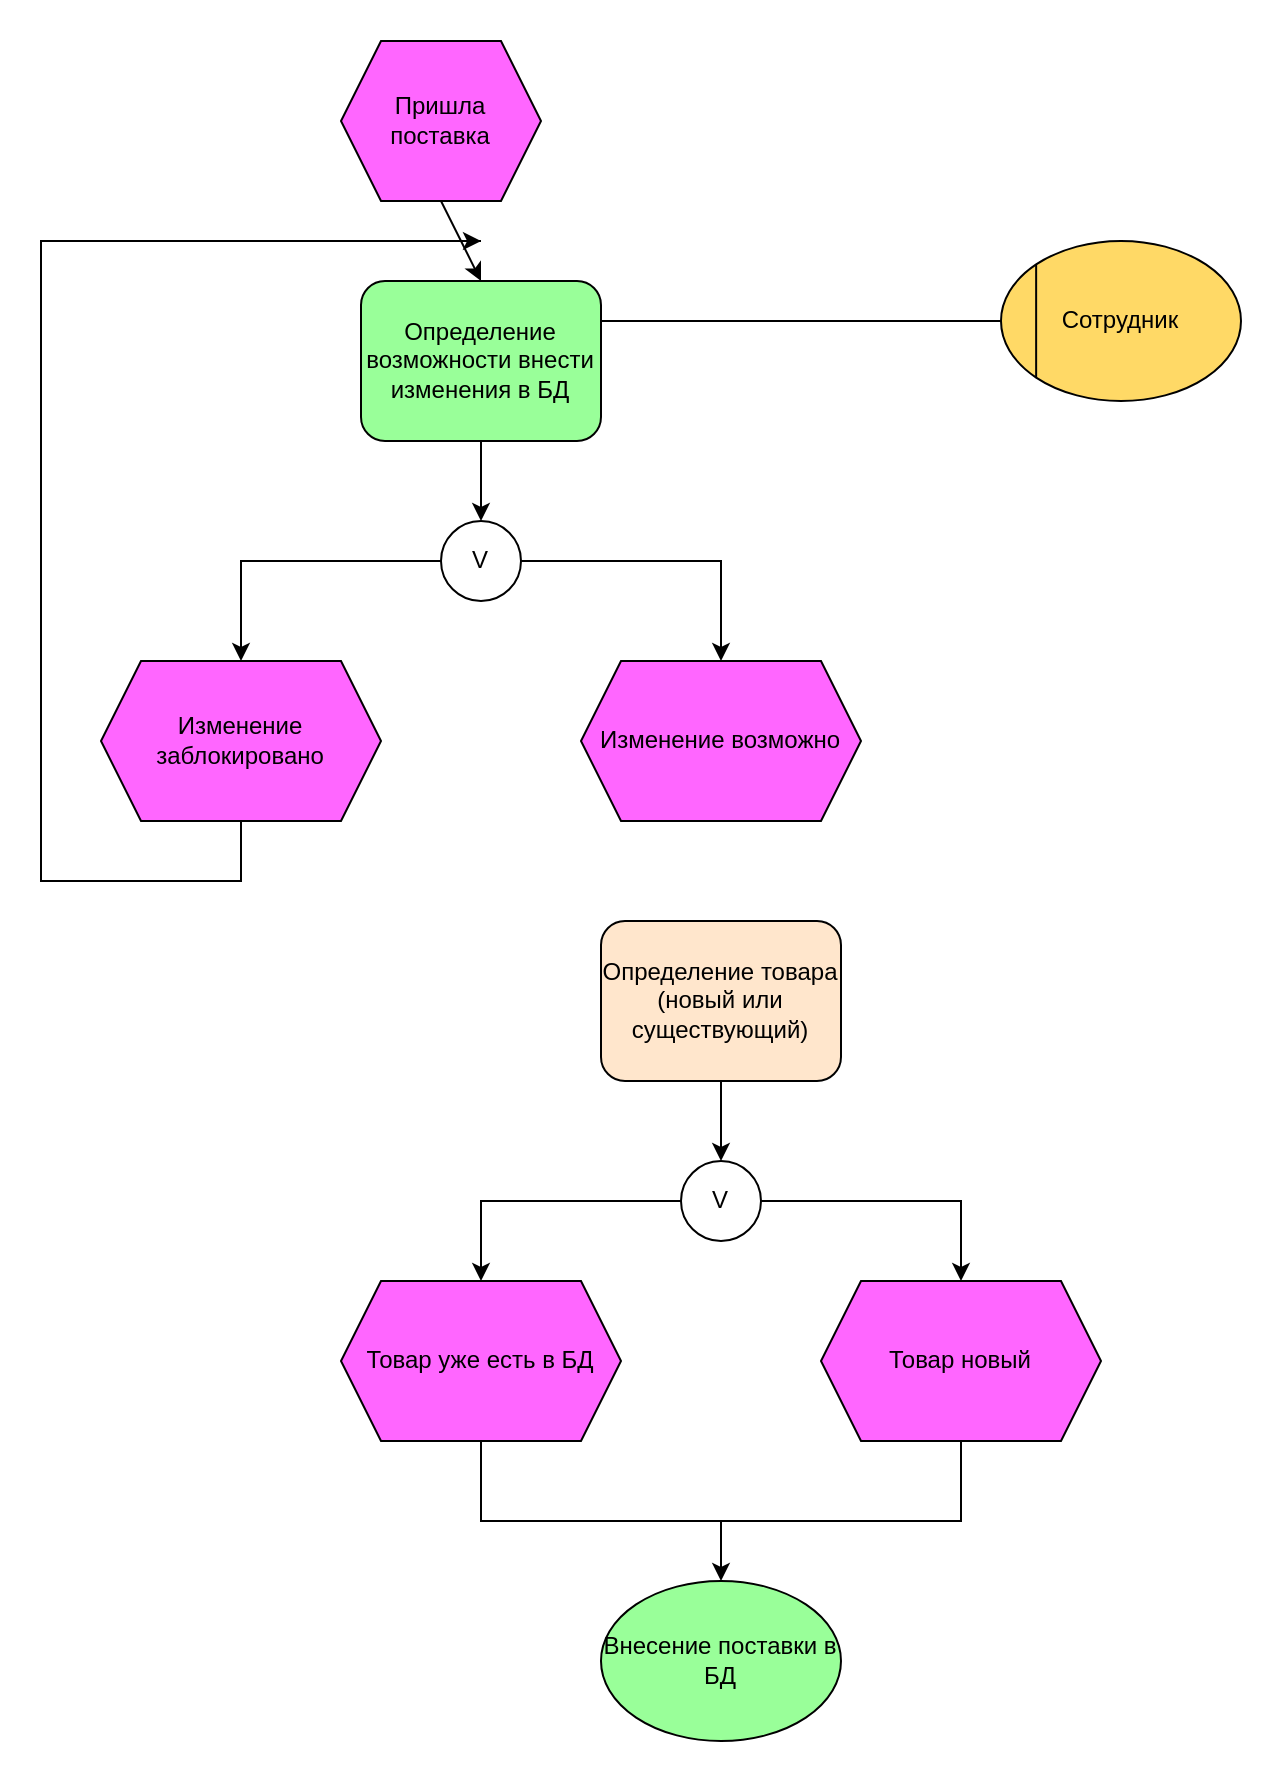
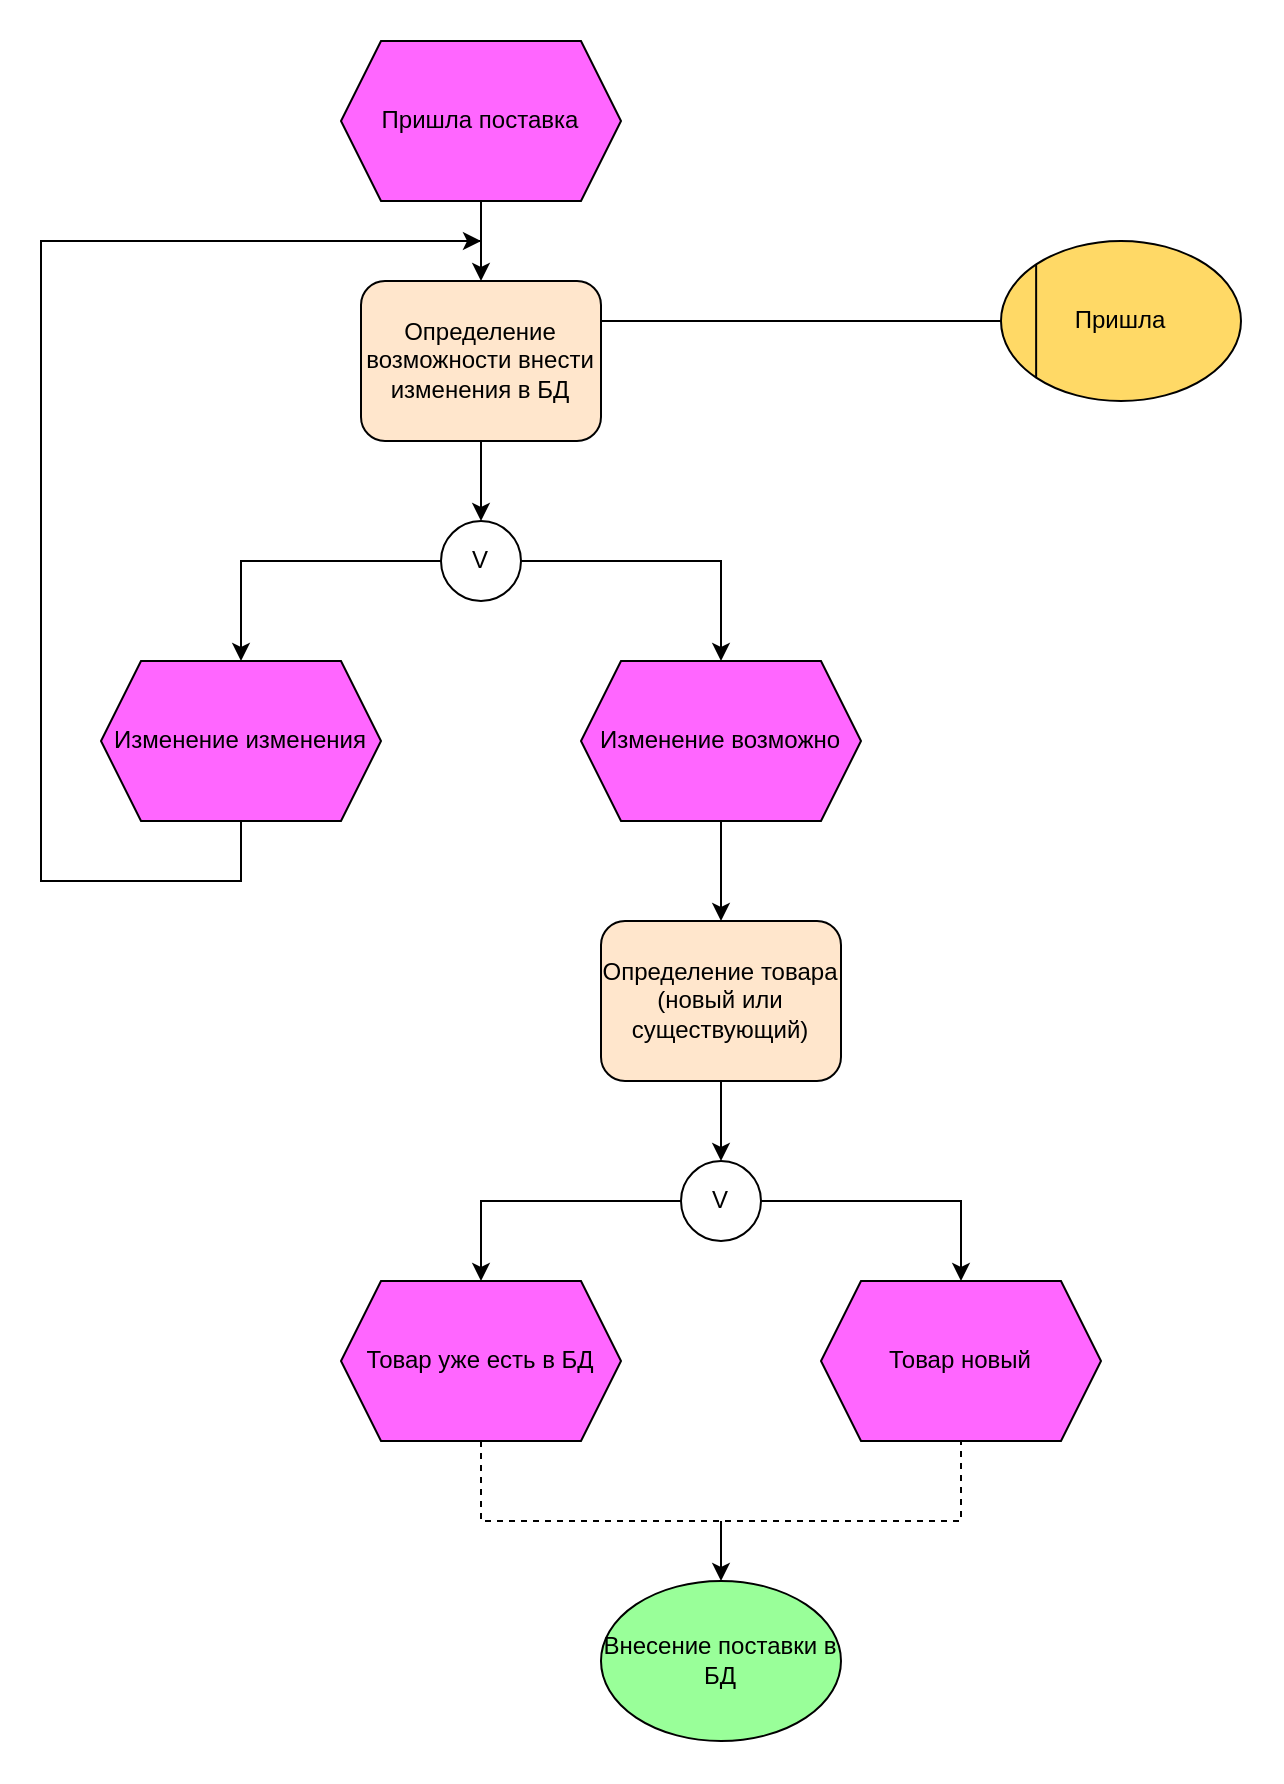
  <mxCell id="0" />
  <mxCell id="1" parent="0" />
  <mxCell id="2" value="" style="ellipse;whiteSpace=wrap;html=1;aspect=fixed;" parent="1" vertex="1"><mxGeometry x="220" y="260" width="40" height="40" as="geometry" /></mxCell>
- <mxCell id="3" value="Пришла поставка" style="shape=hexagon;perimeter=hexagonPerimeter2;whiteSpace=wrap;html=1;fixedSize=1;fillColor=#FF66FF;" vertex="1" parent="1"><mxGeometry x="170" y="20" width="100" height="80" as="geometry" /></mxCell>
- <mxCell id="4" value="Определение возможности внести изменения в БД" style="rounded=1;whiteSpace=wrap;html=1;fillColor=#99FF99;" vertex="1" parent="1"><mxGeometry x="180" y="140" width="120" height="80" as="geometry" /></mxCell>
+ <mxCell id="3" value="Пришла поставка" style="shape=hexagon;perimeter=hexagonPerimeter2;whiteSpace=wrap;html=1;fixedSize=1;fillColor=#FF66FF;" vertex="1" parent="1"><mxGeometry x="170" y="20" width="140" height="80" as="geometry" /></mxCell>
+ <mxCell id="4" value="Определение возможности внести изменения в БД" style="rounded=1;whiteSpace=wrap;html=1;fillColor=#ffe6cc;" vertex="1" parent="1"><mxGeometry x="180" y="140" width="120" height="80" as="geometry" /></mxCell>
  <mxCell id="5" value="V" style="text;html=1;strokeColor=none;fillColor=none;align=center;verticalAlign=middle;whiteSpace=wrap;rounded=0;" vertex="1" parent="1"><mxGeometry x="210" y="265" width="60" height="30" as="geometry" /></mxCell>
  <mxCell id="6" value="Определение товара&lt;br&gt;(новый или существующий)" style="rounded=1;whiteSpace=wrap;html=1;fillColor=#ffe6cc;" vertex="1" parent="1"><mxGeometry x="300" y="460" width="120" height="80" as="geometry" /></mxCell>
- <mxCell id="7" value="Изменение заблокировано" style="shape=hexagon;perimeter=hexagonPerimeter2;whiteSpace=wrap;html=1;fixedSize=1;fillColor=#FF66FF;" vertex="1" parent="1"><mxGeometry x="50" y="330" width="140" height="80" as="geometry" /></mxCell>
+ <mxCell id="7" value="Изменение изменения" style="shape=hexagon;perimeter=hexagonPerimeter2;whiteSpace=wrap;html=1;fixedSize=1;fillColor=#FF66FF;" vertex="1" parent="1"><mxGeometry x="50" y="330" width="140" height="80" as="geometry" /></mxCell>
  <mxCell id="8" value="Изменение возможно" style="shape=hexagon;perimeter=hexagonPerimeter2;whiteSpace=wrap;html=1;fixedSize=1;fillColor=#FF66FF;" vertex="1" parent="1"><mxGeometry x="290" y="330" width="140" height="80" as="geometry" /></mxCell>
  <mxCell id="9" value="" style="endArrow=none;html=1;rounded=0;exitX=0.5;exitY=1;exitDx=0;exitDy=0;" edge="1" parent="1" source="7"><mxGeometry width="50" height="50" relative="1" as="geometry"><mxPoint x="200" y="260" as="sourcePoint" /><mxPoint x="240" y="120" as="targetPoint" /><Array as="points"><mxPoint x="120" y="440" /><mxPoint x="20" y="440" /><mxPoint x="20" y="120" /></Array></mxGeometry></mxCell>
  <mxCell id="10" value="" style="ellipse;whiteSpace=wrap;html=1;aspect=fixed;" vertex="1" parent="1"><mxGeometry x="340" y="580" width="40" height="40" as="geometry" /></mxCell>
  <mxCell id="11" value="V" style="text;html=1;strokeColor=none;fillColor=none;align=center;verticalAlign=middle;whiteSpace=wrap;rounded=0;" vertex="1" parent="1"><mxGeometry x="330" y="585" width="60" height="30" as="geometry" /></mxCell>
  <mxCell id="12" value="Товар новый" style="shape=hexagon;perimeter=hexagonPerimeter2;whiteSpace=wrap;html=1;fixedSize=1;fillColor=#FF66FF;" vertex="1" parent="1"><mxGeometry x="410" y="640" width="140" height="80" as="geometry" /></mxCell>
  <mxCell id="13" value="Товар уже есть в БД" style="shape=hexagon;perimeter=hexagonPerimeter2;whiteSpace=wrap;html=1;fixedSize=1;fillColor=#FF66FF;" vertex="1" parent="1"><mxGeometry x="170" y="640" width="140" height="80" as="geometry" /></mxCell>
- <mxCell id="14" value="" style="endArrow=none;html=1;rounded=0;entryX=0.5;entryY=1;entryDx=0;entryDy=0;exitX=0.5;exitY=1;exitDx=0;exitDy=0;" edge="1" parent="1" source="13" target="12"><mxGeometry width="50" height="50" relative="1" as="geometry"><mxPoint x="390" y="780" as="sourcePoint" /><mxPoint x="440" y="730" as="targetPoint" /><Array as="points"><mxPoint x="240" y="760" /><mxPoint x="480" y="760" /></Array></mxGeometry></mxCell>
+ <mxCell id="14" value="" style="endArrow=none;html=1;rounded=0;entryX=0.5;entryY=1;entryDx=0;entryDy=0;exitX=0.5;exitY=1;exitDx=0;exitDy=0;dashed=1;" edge="1" parent="1" source="13" target="12"><mxGeometry width="50" height="50" relative="1" as="geometry"><mxPoint x="390" y="780" as="sourcePoint" /><mxPoint x="440" y="730" as="targetPoint" /><Array as="points"><mxPoint x="240" y="760" /><mxPoint x="480" y="760" /></Array></mxGeometry></mxCell>
  <mxCell id="15" value="Внесение поставки в БД" style="ellipse;whiteSpace=wrap;html=1;fillColor=#99FF99;" vertex="1" parent="1"><mxGeometry x="300" y="790" width="120" height="80" as="geometry" /></mxCell>
- <mxCell id="16" value="Сотрудник" style="ellipse;whiteSpace=wrap;html=1;fillColor=#FFD966;" vertex="1" parent="1"><mxGeometry x="500" y="120" width="120" height="80" as="geometry" /></mxCell>
+ <mxCell id="16" value="Пришла" style="ellipse;whiteSpace=wrap;html=1;fillColor=#FFD966;" vertex="1" parent="1"><mxGeometry x="500" y="120" width="120" height="80" as="geometry" /></mxCell>
  <mxCell id="17" value="" style="endArrow=none;html=1;rounded=0;entryX=0;entryY=0;entryDx=0;entryDy=0;exitX=0;exitY=1;exitDx=0;exitDy=0;" edge="1" parent="1" source="16" target="16"><mxGeometry width="50" height="50" relative="1" as="geometry"><mxPoint x="250" y="550" as="sourcePoint" /><mxPoint x="300" y="500" as="targetPoint" /></mxGeometry></mxCell>
  <mxCell id="18" value="" style="endArrow=none;html=1;rounded=0;entryX=0;entryY=0.5;entryDx=0;entryDy=0;exitX=1;exitY=0.25;exitDx=0;exitDy=0;" edge="1" parent="1" target="16"><mxGeometry width="50" height="50" relative="1" as="geometry"><mxPoint x="300" y="160" as="sourcePoint" /><mxPoint x="300" y="500" as="targetPoint" /></mxGeometry></mxCell>
  <mxCell id="19" value="" style="endArrow=classic;html=1;rounded=0;exitX=0.5;exitY=1;exitDx=0;exitDy=0;entryX=0.5;entryY=0;entryDx=0;entryDy=0;" edge="1" parent="1" source="3" target="4"><mxGeometry width="50" height="50" relative="1" as="geometry"><mxPoint x="150" y="180" as="sourcePoint" /><mxPoint x="260" y="130" as="targetPoint" /></mxGeometry></mxCell>
  <mxCell id="20" value="" style="endArrow=classic;html=1;rounded=0;entryX=0.5;entryY=0;entryDx=0;entryDy=0;exitX=0.5;exitY=1;exitDx=0;exitDy=0;" edge="1" parent="1" source="4" target="2"><mxGeometry width="50" height="50" relative="1" as="geometry"><mxPoint x="150" y="250" as="sourcePoint" /><mxPoint x="200" y="200" as="targetPoint" /></mxGeometry></mxCell>
  <mxCell id="21" value="" style="endArrow=classic;html=1;rounded=0;entryX=0.5;entryY=0;entryDx=0;entryDy=0;exitX=0.167;exitY=0.5;exitDx=0;exitDy=0;exitPerimeter=0;" edge="1" parent="1" source="5" target="7"><mxGeometry width="50" height="50" relative="1" as="geometry"><mxPoint x="150" y="300" as="sourcePoint" /><mxPoint x="200" y="250" as="targetPoint" /><Array as="points"><mxPoint x="120" y="280" /></Array></mxGeometry></mxCell>
  <mxCell id="22" value="" style="endArrow=classic;html=1;rounded=0;entryX=0.5;entryY=0;entryDx=0;entryDy=0;" edge="1" parent="1" target="8"><mxGeometry width="50" height="50" relative="1" as="geometry"><mxPoint x="260" y="280" as="sourcePoint" /><mxPoint x="280" y="250" as="targetPoint" /><Array as="points"><mxPoint x="360" y="280" /></Array></mxGeometry></mxCell>
  <mxCell id="23" value="" style="endArrow=classic;html=1;rounded=0;" edge="1" parent="1"><mxGeometry width="50" height="50" relative="1" as="geometry"><mxPoint x="20" y="120" as="sourcePoint" /><mxPoint x="240" y="120" as="targetPoint" /></mxGeometry></mxCell>
+ <mxCell id="24" value="" style="endArrow=classic;html=1;rounded=0;entryX=0.5;entryY=0;entryDx=0;entryDy=0;exitX=0.5;exitY=1;exitDx=0;exitDy=0;" edge="1" parent="1" source="8" target="6"><mxGeometry width="50" height="50" relative="1" as="geometry"><mxPoint x="320" y="480" as="sourcePoint" /><mxPoint x="370" y="430" as="targetPoint" /></mxGeometry></mxCell>
  <mxCell id="25" value="" style="endArrow=classic;html=1;rounded=0;entryX=0.5;entryY=0;entryDx=0;entryDy=0;exitX=0.5;exitY=1;exitDx=0;exitDy=0;" edge="1" parent="1" source="6" target="10"><mxGeometry width="50" height="50" relative="1" as="geometry"><mxPoint x="410" y="585" as="sourcePoint" /><mxPoint x="460" y="535" as="targetPoint" /></mxGeometry></mxCell>
  <mxCell id="26" value="" style="endArrow=classic;html=1;rounded=0;entryX=0.5;entryY=0;entryDx=0;entryDy=0;exitX=0.167;exitY=0.5;exitDx=0;exitDy=0;exitPerimeter=0;" edge="1" parent="1" source="11" target="13"><mxGeometry width="50" height="50" relative="1" as="geometry"><mxPoint x="330" y="620" as="sourcePoint" /><mxPoint x="380" y="570" as="targetPoint" /><Array as="points"><mxPoint x="240" y="600" /></Array></mxGeometry></mxCell>
  <mxCell id="27" value="" style="endArrow=classic;html=1;rounded=0;entryX=0.5;entryY=0;entryDx=0;entryDy=0;exitX=0.833;exitY=0.5;exitDx=0;exitDy=0;exitPerimeter=0;" edge="1" parent="1" source="11" target="12"><mxGeometry width="50" height="50" relative="1" as="geometry"><mxPoint x="330" y="620" as="sourcePoint" /><mxPoint x="380" y="570" as="targetPoint" /><Array as="points"><mxPoint x="480" y="600" /></Array></mxGeometry></mxCell>
  <mxCell id="28" value="" style="endArrow=classic;html=1;rounded=0;entryX=0.5;entryY=0;entryDx=0;entryDy=0;" edge="1" parent="1" target="15"><mxGeometry width="50" height="50" relative="1" as="geometry"><mxPoint x="360" y="760" as="sourcePoint" /><mxPoint x="400" y="770" as="targetPoint" /></mxGeometry></mxCell>
